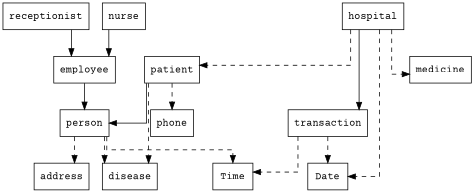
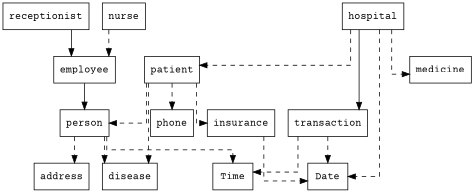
  digraph {
    fontname="Courier Prime"
    splines=ortho
    node [fontname="Courier Prime" shape=rectangle]
    edge [fontname="Courier Prime" style=dashed]
+   insurance
    Date
    transaction
    Time
    person
    address
    disease
    employee
    nurse
    receptionist
    hospital
    medicine
    patient
    phone
+   insurance -> Date
    transaction -> Date
    transaction -> Time
    person -> Time
    person -> address
    person -> disease
    employee -> person [style=solid]
-   nurse -> employee [style=solid]
+   nurse -> employee
    receptionist -> employee [style=solid]
    hospital -> Date
    hospital -> transaction [style=solid]
    hospital -> medicine
    hospital -> patient
-   patient -> person [style=solid]
+   patient -> insurance
+   patient -> person
    patient -> disease
    patient -> phone
  }
